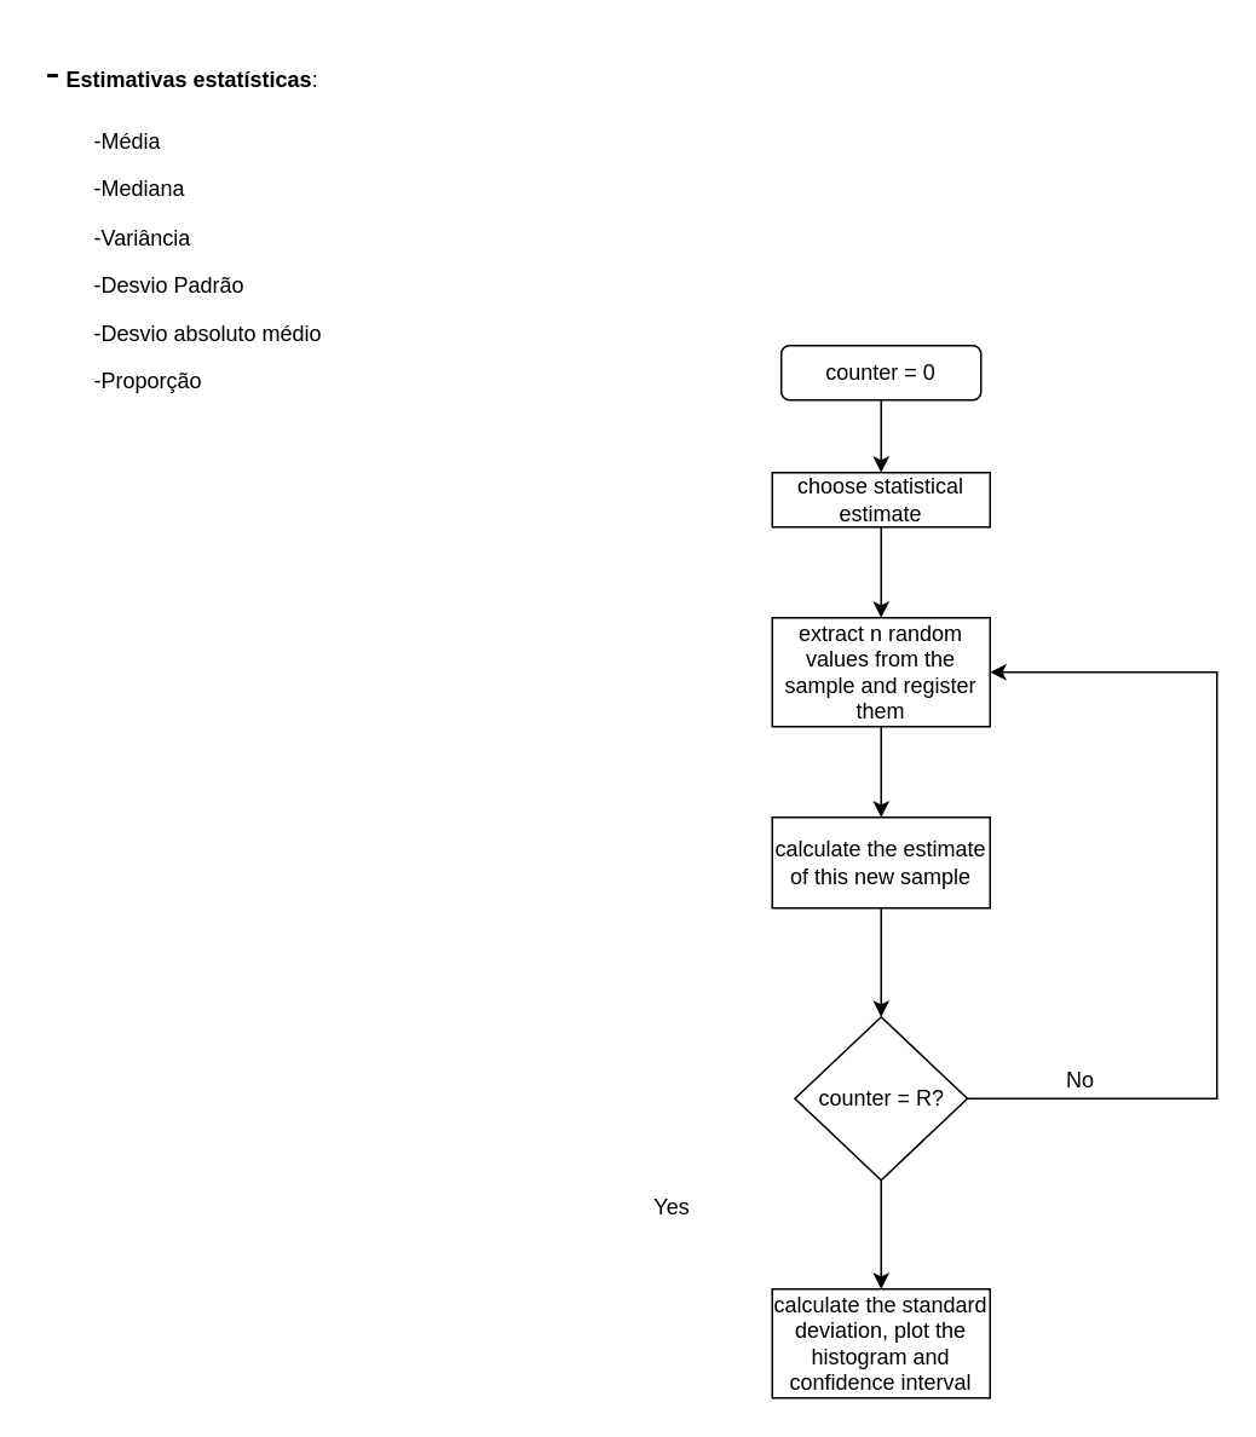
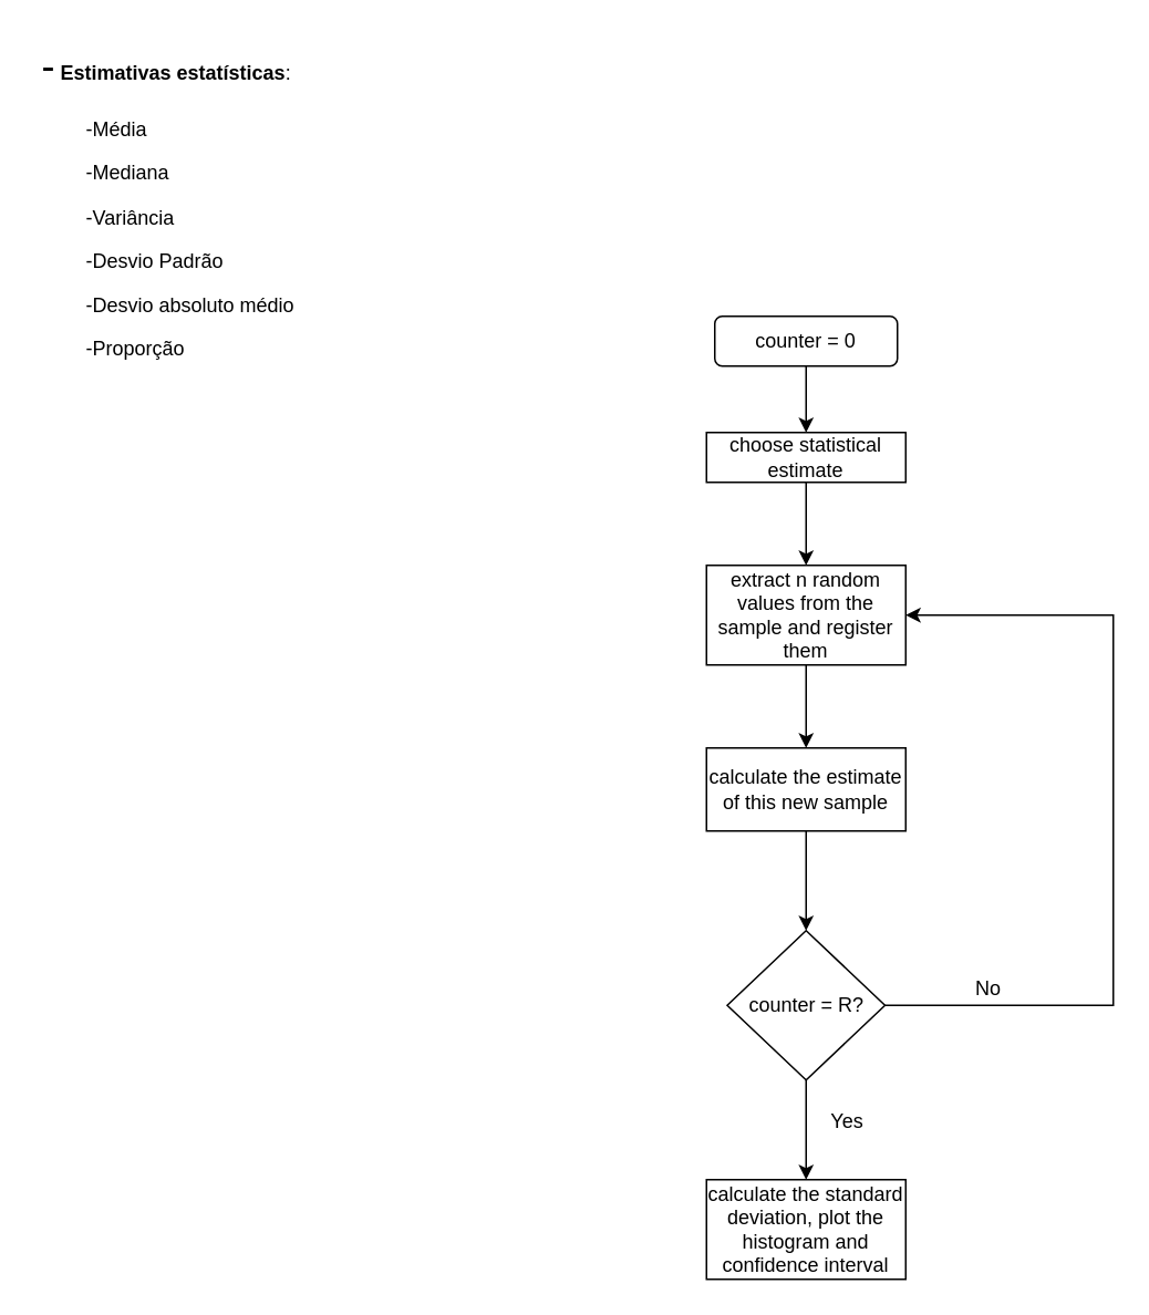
  <mxCell id="0" />
  <mxCell id="1" parent="0" />
  <mxCell id="2" value="&lt;h1&gt;&lt;span style=&quot;font-weight: normal&quot;&gt;-&lt;/span&gt;&lt;span style=&quot;font-size: 12px ; font-weight: normal&quot;&gt;&amp;nbsp;&lt;/span&gt;&lt;b style=&quot;font-size: 12px&quot;&gt;Estimativas estatísticas&lt;/b&gt;&lt;span style=&quot;font-size: 12px ; font-weight: normal&quot;&gt;:&lt;/span&gt;&lt;br&gt;&lt;/h1&gt;&lt;p&gt;&lt;span style=&quot;white-space: pre&quot;&gt;&#09;&lt;/span&gt;-Média&lt;br&gt;&lt;/p&gt;&lt;p&gt;&lt;span style=&quot;white-space: pre&quot;&gt;&#09;&lt;/span&gt;&lt;span&gt;-Mediana&lt;/span&gt;&lt;br&gt;&lt;/p&gt;&lt;p&gt;&lt;span style=&quot;white-space: pre&quot;&gt;&#09;&lt;/span&gt;-Variância&lt;br&gt;&lt;/p&gt;&lt;p&gt;&lt;span style=&quot;white-space: pre&quot;&gt;&#09;&lt;/span&gt;-Desvio Padrão&lt;br&gt;&lt;/p&gt;&lt;p&gt;&lt;span style=&quot;white-space: pre&quot;&gt;&#09;&lt;/span&gt;-Desvio absoluto médio&lt;br&gt;&lt;/p&gt;&lt;p&gt;&lt;span style=&quot;white-space: pre&quot;&gt;&#09;&lt;/span&gt;&lt;span&gt;-Proporção&lt;/span&gt;&lt;br&gt;&lt;/p&gt;" style="text;html=1;strokeColor=none;fillColor=none;spacing=5;spacingTop=-20;whiteSpace=wrap;overflow=hidden;rounded=0;" parent="1" vertex="1"><mxGeometry x="20" y="20" width="350" height="500" as="geometry" /></mxCell>
  <mxCell id="3" value="choose statistical estimate" style="rounded=0;whiteSpace=wrap;html=1;" parent="1" vertex="1"><mxGeometry x="425" y="260" width="120" height="30" as="geometry" /></mxCell>
  <mxCell id="4" value="extract n random values from the sample and register them" style="rounded=0;whiteSpace=wrap;html=1;" parent="1" vertex="1"><mxGeometry x="425" y="340" width="120" height="60" as="geometry" /></mxCell>
  <mxCell id="5" value="" style="endArrow=classic;html=1;rounded=0;exitX=0.5;exitY=1;exitDx=0;exitDy=0;entryX=0.5;entryY=0;entryDx=0;entryDy=0;" parent="1" source="3" target="4" edge="1"><mxGeometry width="50" height="50" relative="1" as="geometry"><mxPoint x="484.57" y="290" as="sourcePoint" /><mxPoint x="484.57" y="340" as="targetPoint" /></mxGeometry></mxCell>
  <mxCell id="6" style="edgeStyle=orthogonalEdgeStyle;rounded=0;orthogonalLoop=1;jettySize=auto;html=1;" parent="1" source="7" edge="1"><mxGeometry relative="1" as="geometry"><mxPoint x="485" y="560" as="targetPoint" /></mxGeometry></mxCell>
  <mxCell id="7" value="calculate the estimate of this new sample" style="rounded=0;whiteSpace=wrap;html=1;" parent="1" vertex="1"><mxGeometry x="425" y="450" width="120" height="50" as="geometry" /></mxCell>
  <mxCell id="8" value="" style="endArrow=classic;html=1;rounded=0;exitX=0.5;exitY=1;exitDx=0;exitDy=0;entryX=0.5;entryY=0;entryDx=0;entryDy=0;" parent="1" source="4" target="7" edge="1"><mxGeometry width="50" height="50" relative="1" as="geometry"><mxPoint x="485" y="410" as="sourcePoint" /><mxPoint x="484.57" y="470" as="targetPoint" /></mxGeometry></mxCell>
  <mxCell id="9" style="edgeStyle=orthogonalEdgeStyle;rounded=0;orthogonalLoop=1;jettySize=auto;html=1;entryX=1;entryY=0.5;entryDx=0;entryDy=0;" parent="1" source="11" target="4" edge="1"><mxGeometry relative="1" as="geometry"><mxPoint x="660" y="370" as="targetPoint" /><Array as="points"><mxPoint x="670" y="605" /><mxPoint x="670" y="370" /></Array></mxGeometry></mxCell>
  <mxCell id="10" style="edgeStyle=orthogonalEdgeStyle;rounded=0;orthogonalLoop=1;jettySize=auto;html=1;entryX=0.5;entryY=0;entryDx=0;entryDy=0;" parent="1" source="11" target="15" edge="1"><mxGeometry relative="1" as="geometry" /></mxCell>
  <mxCell id="11" value="counter = R?" style="rhombus;whiteSpace=wrap;html=1;" parent="1" vertex="1"><mxGeometry x="437.5" y="560" width="95" height="90" as="geometry" /></mxCell>
  <mxCell id="12" value="counter = 0" style="rounded=1;whiteSpace=wrap;html=1;" parent="1" vertex="1"><mxGeometry x="430" y="190" width="110" height="30" as="geometry" /></mxCell>
  <mxCell id="13" value="" style="endArrow=classic;html=1;rounded=0;exitX=0.5;exitY=1;exitDx=0;exitDy=0;entryX=0.5;entryY=0;entryDx=0;entryDy=0;" parent="1" source="12" target="3" edge="1"><mxGeometry width="50" height="50" relative="1" as="geometry"><mxPoint x="460" y="370" as="sourcePoint" /><mxPoint x="575" y="270" as="targetPoint" /></mxGeometry></mxCell>
  <mxCell id="14" value="No" style="text;html=1;strokeColor=none;fillColor=none;align=center;verticalAlign=middle;whiteSpace=wrap;rounded=0;" parent="1" vertex="1"><mxGeometry x="565" y="580" width="60" height="30" as="geometry" /></mxCell>
  <mxCell id="15" value="calculate the standard deviation, plot the histogram and confidence interval" style="rounded=0;whiteSpace=wrap;html=1;" parent="1" vertex="1"><mxGeometry x="425" y="710" width="120" height="60" as="geometry" /></mxCell>
- <mxCell id="16" value="Yes" style="text;html=1;strokeColor=none;fillColor=none;align=center;verticalAlign=middle;whiteSpace=wrap;rounded=0;" parent="1" vertex="1"><mxGeometry x="340" y="650" width="60" height="30" as="geometry" /></mxCell>
+ <mxCell id="16" value="Yes" style="text;html=1;strokeColor=none;fillColor=none;align=center;verticalAlign=middle;whiteSpace=wrap;rounded=0;" parent="1" vertex="1"><mxGeometry x="480" y="660" width="60" height="30" as="geometry" /></mxCell>
